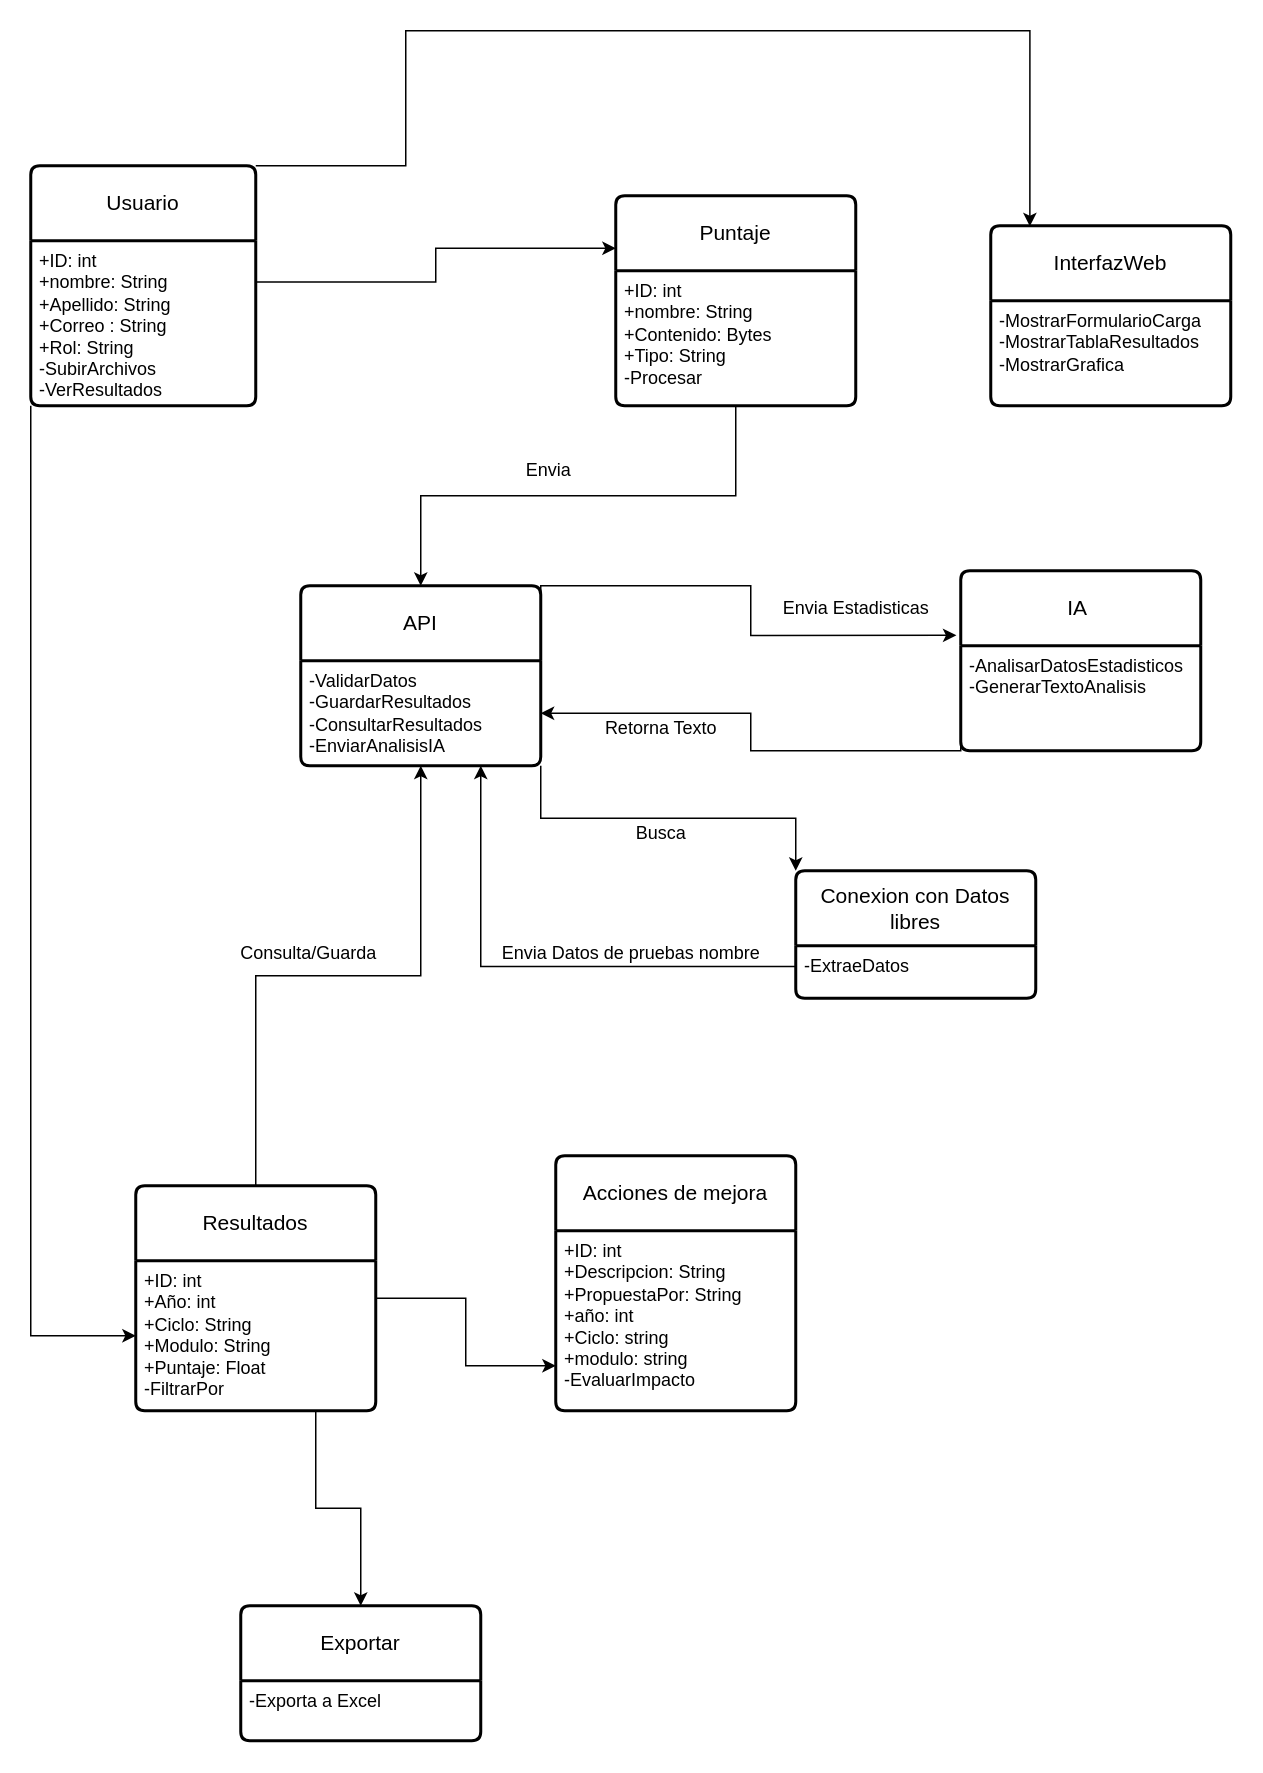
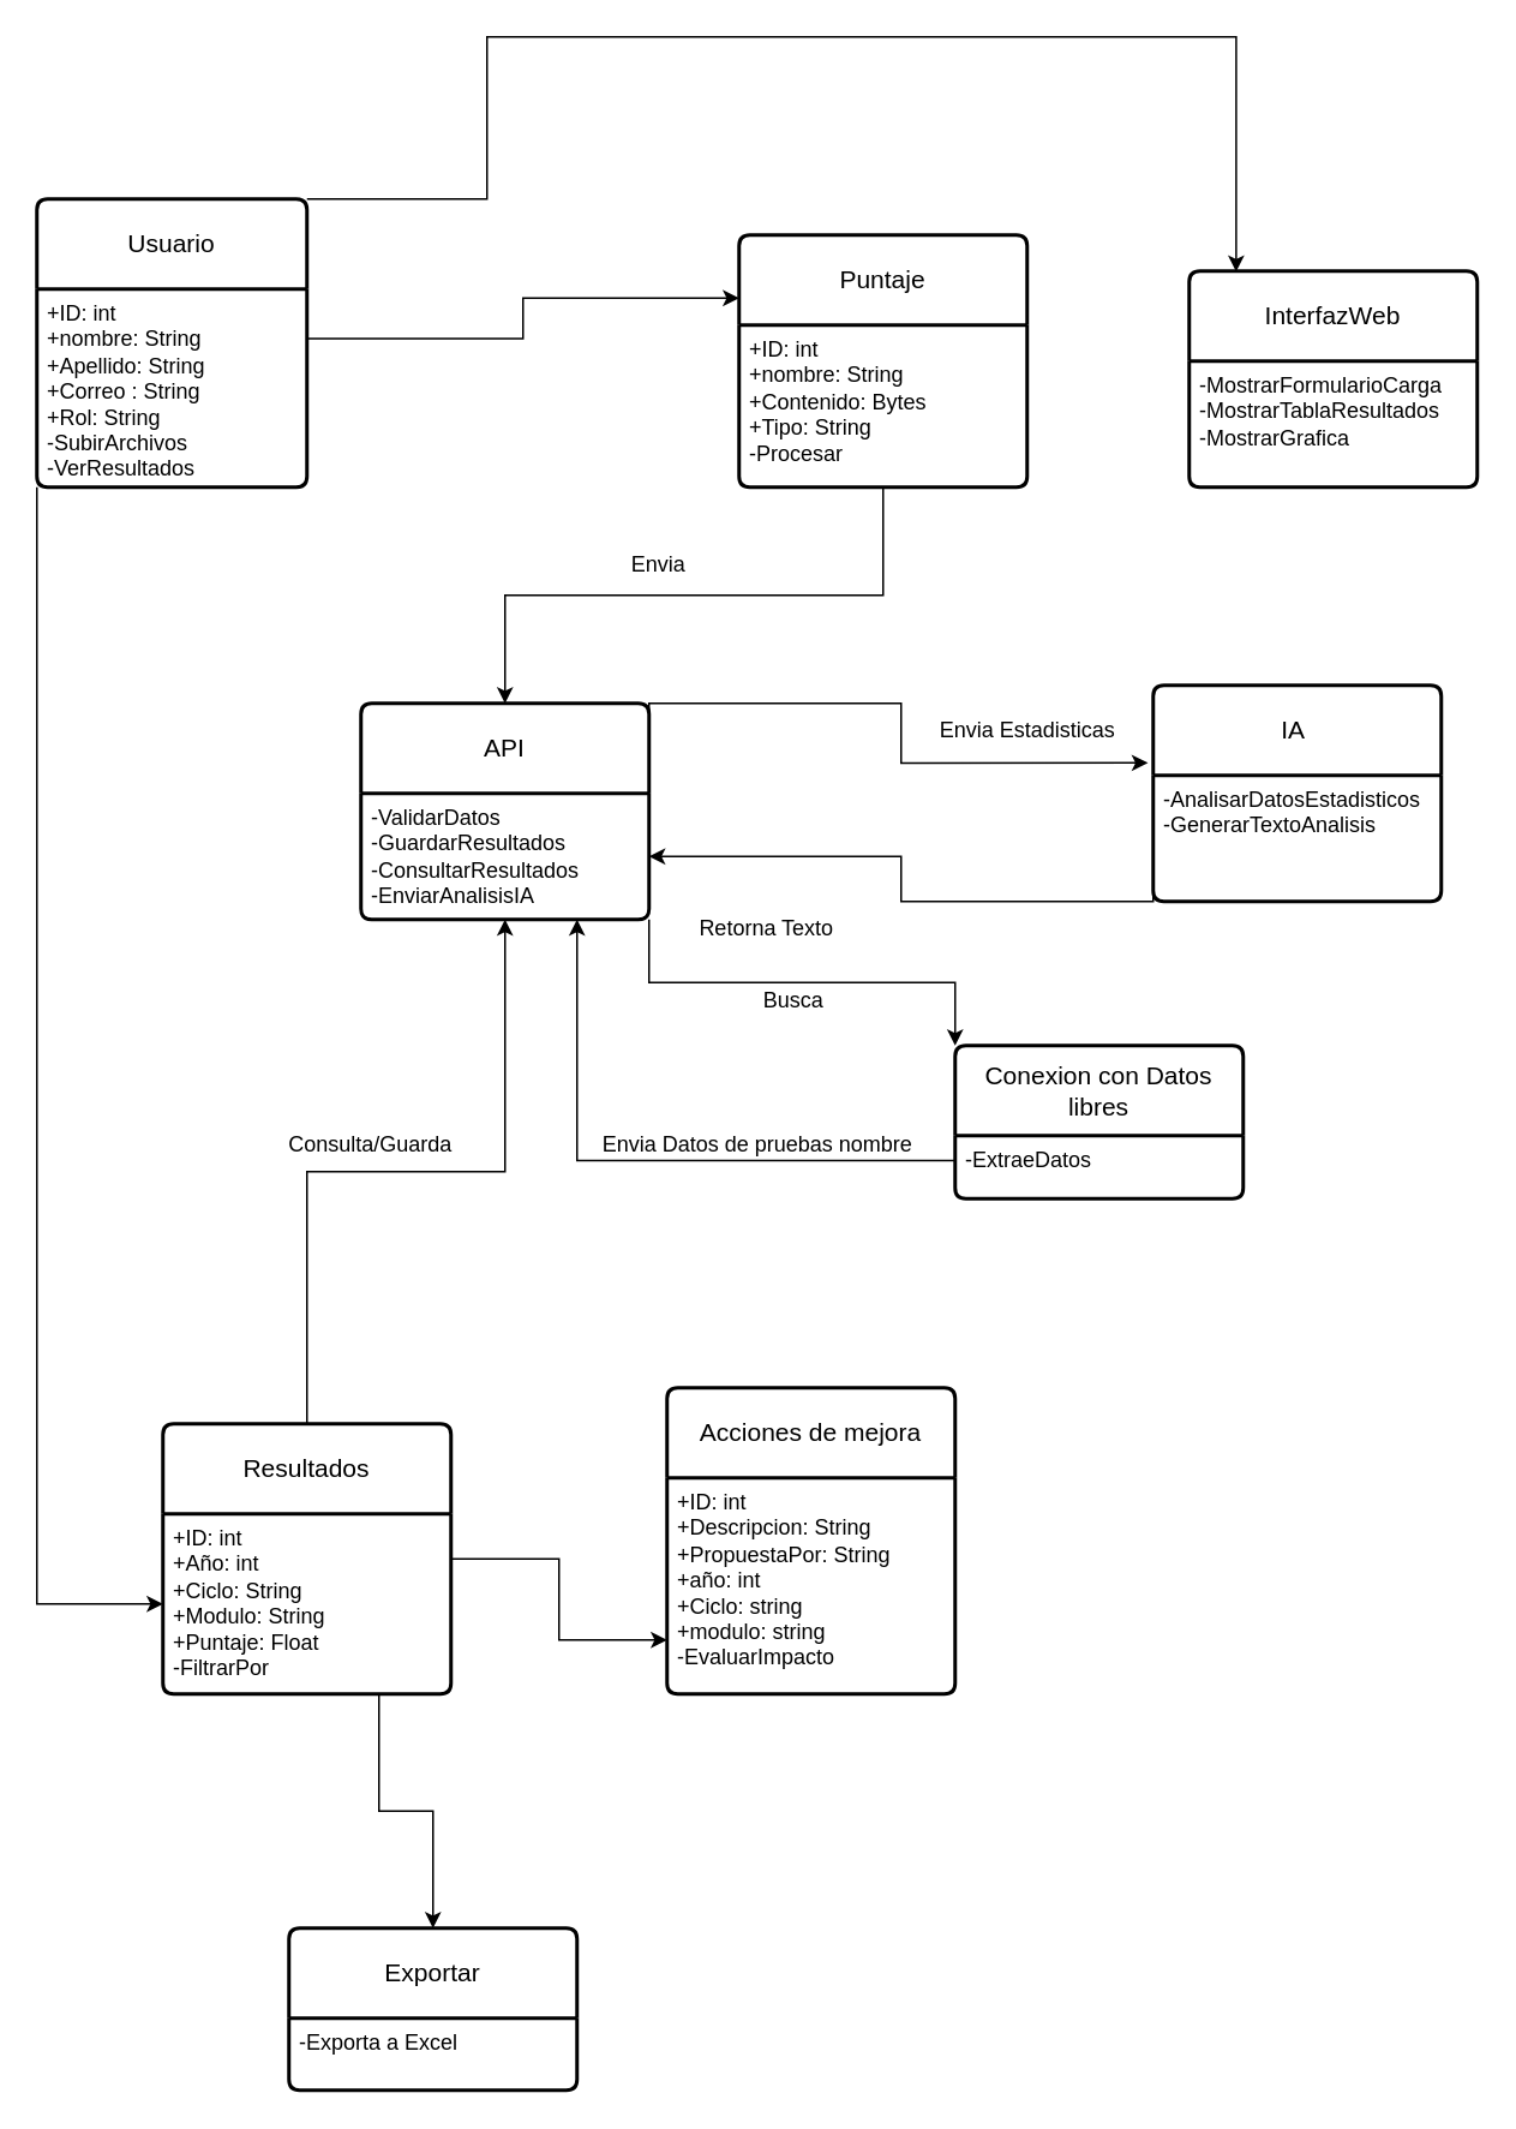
  <mxCell id="0" />
  <mxCell id="1" parent="0" />
  <mxCell id="2" value="Usuario" style="swimlane;childLayout=stackLayout;horizontal=1;startSize=50;horizontalStack=0;rounded=1;fontSize=14;fontStyle=0;strokeWidth=2;resizeParent=0;resizeLast=1;shadow=0;dashed=0;align=center;arcSize=4;whiteSpace=wrap;html=1;" vertex="1" parent="1"><mxGeometry x="20" y="110" width="150" height="160" as="geometry"><mxRectangle x="40" y="200" width="90" height="50" as="alternateBounds" /></mxGeometry></mxCell>
  <mxCell id="3" value="+ID: int&lt;div&gt;+nombre: String&lt;/div&gt;&lt;div&gt;+Apellido: String&lt;/div&gt;&lt;div&gt;+Correo : String&lt;/div&gt;&lt;div&gt;+Rol: String&lt;/div&gt;&lt;div&gt;-SubirArchivos&lt;/div&gt;&lt;div&gt;-VerResultados&lt;/div&gt;" style="align=left;strokeColor=none;fillColor=none;spacingLeft=4;spacingRight=4;fontSize=12;verticalAlign=top;resizable=0;rotatable=0;part=1;html=1;whiteSpace=wrap;" vertex="1" parent="2"><mxGeometry y="50" width="150" height="110" as="geometry" /></mxCell>
  <mxCell id="4" value="Puntaje" style="swimlane;childLayout=stackLayout;horizontal=1;startSize=50;horizontalStack=0;rounded=1;fontSize=14;fontStyle=0;strokeWidth=2;resizeParent=0;resizeLast=1;shadow=0;dashed=0;align=center;arcSize=4;whiteSpace=wrap;html=1;" vertex="1" parent="1"><mxGeometry x="410" y="130" width="160" height="140" as="geometry"><mxRectangle x="430" y="220" width="90" height="50" as="alternateBounds" /></mxGeometry></mxCell>
  <mxCell id="5" value="+ID: int&lt;div&gt;+nombre: String&lt;/div&gt;&lt;div&gt;+Contenido: Bytes&lt;/div&gt;&lt;div&gt;+Tipo: String&lt;/div&gt;&lt;div&gt;-Procesar&lt;/div&gt;" style="align=left;strokeColor=none;fillColor=none;spacingLeft=4;spacingRight=4;fontSize=12;verticalAlign=top;resizable=0;rotatable=0;part=1;html=1;whiteSpace=wrap;" vertex="1" parent="4"><mxGeometry y="50" width="160" height="90" as="geometry" /></mxCell>
  <mxCell id="6" value="InterfazWeb" style="swimlane;childLayout=stackLayout;horizontal=1;startSize=50;horizontalStack=0;rounded=1;fontSize=14;fontStyle=0;strokeWidth=2;resizeParent=0;resizeLast=1;shadow=0;dashed=0;align=center;arcSize=4;whiteSpace=wrap;html=1;" vertex="1" parent="1"><mxGeometry x="660" y="150" width="160" height="120" as="geometry"><mxRectangle x="680" y="240" width="120" height="50" as="alternateBounds" /></mxGeometry></mxCell>
  <mxCell id="7" value="-MostrarFormularioCarga&lt;div&gt;-MostrarTablaResultados&lt;/div&gt;&lt;div&gt;-MostrarGrafica&lt;/div&gt;" style="align=left;strokeColor=none;fillColor=none;spacingLeft=4;spacingRight=4;fontSize=12;verticalAlign=top;resizable=0;rotatable=0;part=1;html=1;whiteSpace=wrap;" vertex="1" parent="6"><mxGeometry y="50" width="160" height="70" as="geometry" /></mxCell>
  <mxCell id="8" value="API" style="swimlane;childLayout=stackLayout;horizontal=1;startSize=50;horizontalStack=0;rounded=1;fontSize=14;fontStyle=0;strokeWidth=2;resizeParent=0;resizeLast=1;shadow=0;dashed=0;align=center;arcSize=4;whiteSpace=wrap;html=1;" vertex="1" parent="1"><mxGeometry x="200" y="390" width="160" height="120" as="geometry"><mxRectangle x="220" y="480" width="60" height="50" as="alternateBounds" /></mxGeometry></mxCell>
  <mxCell id="9" value="-ValidarDatos&lt;div&gt;-GuardarResultados&lt;/div&gt;&lt;div&gt;-ConsultarResultados&lt;/div&gt;&lt;div&gt;-EnviarAnalisisIA&lt;/div&gt;" style="align=left;strokeColor=none;fillColor=none;spacingLeft=4;spacingRight=4;fontSize=12;verticalAlign=top;resizable=0;rotatable=0;part=1;html=1;whiteSpace=wrap;" vertex="1" parent="8"><mxGeometry y="50" width="160" height="70" as="geometry" /></mxCell>
  <mxCell id="10" value="IA&amp;nbsp;" style="swimlane;childLayout=stackLayout;horizontal=1;startSize=50;horizontalStack=0;rounded=1;fontSize=14;fontStyle=0;strokeWidth=2;resizeParent=0;resizeLast=1;shadow=0;dashed=0;align=center;arcSize=4;whiteSpace=wrap;html=1;" vertex="1" parent="1"><mxGeometry x="640" y="380" width="160" height="120" as="geometry"><mxRectangle x="660" y="470" width="60" height="50" as="alternateBounds" /></mxGeometry></mxCell>
  <mxCell id="11" value="-AnalisarDatosEstadisticos&lt;div&gt;-GenerarTextoAnalisis&lt;/div&gt;" style="align=left;strokeColor=none;fillColor=none;spacingLeft=4;spacingRight=4;fontSize=12;verticalAlign=top;resizable=0;rotatable=0;part=1;html=1;whiteSpace=wrap;" vertex="1" parent="10"><mxGeometry y="50" width="160" height="70" as="geometry" /></mxCell>
  <mxCell id="12" style="edgeStyle=orthogonalEdgeStyle;rounded=0;orthogonalLoop=1;jettySize=auto;html=1;exitX=0.5;exitY=0;exitDx=0;exitDy=0;entryX=0.5;entryY=1;entryDx=0;entryDy=0;" edge="1" parent="1" source="13" target="9"><mxGeometry relative="1" as="geometry" /></mxCell>
  <mxCell id="13" value="Resultados" style="swimlane;childLayout=stackLayout;horizontal=1;startSize=50;horizontalStack=0;rounded=1;fontSize=14;fontStyle=0;strokeWidth=2;resizeParent=0;resizeLast=1;shadow=0;dashed=0;align=center;arcSize=4;whiteSpace=wrap;html=1;" vertex="1" parent="1"><mxGeometry x="90" y="790" width="160" height="150" as="geometry"><mxRectangle x="110" y="880" width="110" height="50" as="alternateBounds" /></mxGeometry></mxCell>
  <mxCell id="14" value="+ID: int&lt;div&gt;+Año: int&lt;/div&gt;&lt;div&gt;+Ciclo: String&lt;/div&gt;&lt;div&gt;+Modulo: String&lt;/div&gt;&lt;div&gt;+Puntaje: Float&lt;/div&gt;&lt;div&gt;-FiltrarPor&lt;/div&gt;" style="align=left;strokeColor=none;fillColor=none;spacingLeft=4;spacingRight=4;fontSize=12;verticalAlign=top;resizable=0;rotatable=0;part=1;html=1;whiteSpace=wrap;" vertex="1" parent="13"><mxGeometry y="50" width="160" height="100" as="geometry" /></mxCell>
  <mxCell id="15" value="Acciones de mejora" style="swimlane;childLayout=stackLayout;horizontal=1;startSize=50;horizontalStack=0;rounded=1;fontSize=14;fontStyle=0;strokeWidth=2;resizeParent=0;resizeLast=1;shadow=0;dashed=0;align=center;arcSize=4;whiteSpace=wrap;html=1;" vertex="1" parent="1"><mxGeometry x="370" y="770" width="160" height="170" as="geometry"><mxRectangle x="390" y="860" width="160" height="50" as="alternateBounds" /></mxGeometry></mxCell>
  <mxCell id="16" value="+ID: int&lt;div&gt;+Descripcion: String&lt;/div&gt;&lt;div&gt;+PropuestaPor: String&lt;/div&gt;&lt;div&gt;+año: int&lt;/div&gt;&lt;div&gt;+Ciclo: string&lt;/div&gt;&lt;div&gt;+modulo: string&lt;/div&gt;&lt;div&gt;-EvaluarImpacto&lt;/div&gt;" style="align=left;strokeColor=none;fillColor=none;spacingLeft=4;spacingRight=4;fontSize=12;verticalAlign=top;resizable=0;rotatable=0;part=1;html=1;whiteSpace=wrap;" vertex="1" parent="15"><mxGeometry y="50" width="160" height="120" as="geometry" /></mxCell>
  <mxCell id="17" style="edgeStyle=orthogonalEdgeStyle;rounded=0;orthogonalLoop=1;jettySize=auto;html=1;exitX=1;exitY=0;exitDx=0;exitDy=0;entryX=0.163;entryY=0.003;entryDx=0;entryDy=0;entryPerimeter=0;" edge="1" parent="1" source="2" target="6"><mxGeometry relative="1" as="geometry"><Array as="points"><mxPoint x="270" y="20" /><mxPoint x="686" y="20" /></Array></mxGeometry></mxCell>
  <mxCell id="18" style="edgeStyle=orthogonalEdgeStyle;rounded=0;orthogonalLoop=1;jettySize=auto;html=1;exitX=1;exitY=0.25;exitDx=0;exitDy=0;entryX=0;entryY=0.25;entryDx=0;entryDy=0;" edge="1" parent="1" source="3" target="4"><mxGeometry relative="1" as="geometry" /></mxCell>
  <mxCell id="19" style="edgeStyle=orthogonalEdgeStyle;rounded=0;orthogonalLoop=1;jettySize=auto;html=1;exitX=0.5;exitY=1;exitDx=0;exitDy=0;entryX=0.5;entryY=0;entryDx=0;entryDy=0;" edge="1" parent="1" source="5" target="8"><mxGeometry relative="1" as="geometry" /></mxCell>
  <mxCell id="20" value="Envia" style="text;html=1;align=center;verticalAlign=middle;resizable=0;points=[];autosize=1;strokeColor=none;fillColor=none;" vertex="1" parent="1"><mxGeometry x="340" y="298" width="50" height="30" as="geometry" /></mxCell>
  <mxCell id="21" style="edgeStyle=orthogonalEdgeStyle;rounded=0;orthogonalLoop=1;jettySize=auto;html=1;exitX=1;exitY=0.5;exitDx=0;exitDy=0;entryX=-0.018;entryY=0.359;entryDx=0;entryDy=0;entryPerimeter=0;" edge="1" parent="1" source="9" target="10"><mxGeometry relative="1" as="geometry"><Array as="points"><mxPoint x="360" y="390" /><mxPoint x="500" y="390" /><mxPoint x="500" y="423" /></Array></mxGeometry></mxCell>
  <mxCell id="22" value="Envia Estadisticas" style="text;html=1;align=center;verticalAlign=middle;resizable=0;points=[];autosize=1;strokeColor=none;fillColor=none;" vertex="1" parent="1"><mxGeometry x="510" y="390" width="120" height="30" as="geometry" /></mxCell>
- <mxCell id="23" value="Retorna Texto" style="text;html=1;align=center;verticalAlign=middle;resizable=0;points=[];autosize=1;strokeColor=none;fillColor=none;" vertex="1" parent="1"><mxGeometry x="390" y="470" width="100" height="30" as="geometry" /></mxCell>
+ <mxCell id="23" value="Retorna Texto" style="text;html=1;align=center;verticalAlign=middle;resizable=0;points=[];autosize=1;strokeColor=none;fillColor=none;" vertex="1" parent="1"><mxGeometry x="375" y="500" width="100" height="30" as="geometry" /></mxCell>
  <mxCell id="24" style="edgeStyle=orthogonalEdgeStyle;rounded=0;orthogonalLoop=1;jettySize=auto;html=1;exitX=0;exitY=0.75;exitDx=0;exitDy=0;entryX=1;entryY=0.5;entryDx=0;entryDy=0;" edge="1" parent="1" source="11" target="9"><mxGeometry relative="1" as="geometry"><Array as="points"><mxPoint x="640" y="500" /><mxPoint x="500" y="500" /><mxPoint x="500" y="475" /></Array></mxGeometry></mxCell>
  <mxCell id="25" style="edgeStyle=orthogonalEdgeStyle;rounded=0;orthogonalLoop=1;jettySize=auto;html=1;exitX=0;exitY=1;exitDx=0;exitDy=0;entryX=0;entryY=0.5;entryDx=0;entryDy=0;" edge="1" parent="1" source="3" target="14"><mxGeometry relative="1" as="geometry" /></mxCell>
  <mxCell id="26" value="Consulta/Guarda" style="text;html=1;align=center;verticalAlign=middle;resizable=0;points=[];autosize=1;strokeColor=none;fillColor=none;" vertex="1" parent="1"><mxGeometry x="150" y="620" width="110" height="30" as="geometry" /></mxCell>
  <mxCell id="27" style="edgeStyle=orthogonalEdgeStyle;rounded=0;orthogonalLoop=1;jettySize=auto;html=1;exitX=1;exitY=0.25;exitDx=0;exitDy=0;entryX=0;entryY=0.75;entryDx=0;entryDy=0;" edge="1" parent="1" source="14" target="16"><mxGeometry relative="1" as="geometry" /></mxCell>
  <mxCell id="28" value="Exportar" style="swimlane;childLayout=stackLayout;horizontal=1;startSize=50;horizontalStack=0;rounded=1;fontSize=14;fontStyle=0;strokeWidth=2;resizeParent=0;resizeLast=1;shadow=0;dashed=0;align=center;arcSize=4;whiteSpace=wrap;html=1;" vertex="1" parent="1"><mxGeometry x="160" y="1070" width="160" height="90" as="geometry"><mxRectangle x="180" y="1160" width="90" height="50" as="alternateBounds" /></mxGeometry></mxCell>
  <mxCell id="29" value="-Exporta a Excel" style="align=left;strokeColor=none;fillColor=none;spacingLeft=4;spacingRight=4;fontSize=12;verticalAlign=top;resizable=0;rotatable=0;part=1;html=1;whiteSpace=wrap;" vertex="1" parent="28"><mxGeometry y="50" width="160" height="40" as="geometry" /></mxCell>
  <mxCell id="30" style="edgeStyle=orthogonalEdgeStyle;rounded=0;orthogonalLoop=1;jettySize=auto;html=1;exitX=0;exitY=0.75;exitDx=0;exitDy=0;entryX=0.75;entryY=1;entryDx=0;entryDy=0;" edge="1" parent="1" source="31" target="9"><mxGeometry relative="1" as="geometry" /></mxCell>
  <mxCell id="31" value="Conexion con Datos libres" style="swimlane;childLayout=stackLayout;horizontal=1;startSize=50;horizontalStack=0;rounded=1;fontSize=14;fontStyle=0;strokeWidth=2;resizeParent=0;resizeLast=1;shadow=0;dashed=0;align=center;arcSize=4;whiteSpace=wrap;html=1;" vertex="1" parent="1"><mxGeometry x="530" y="580" width="160" height="85" as="geometry"><mxRectangle x="550" y="670" width="200" height="50" as="alternateBounds" /></mxGeometry></mxCell>
  <mxCell id="32" value="-ExtraeDatos" style="align=left;strokeColor=none;fillColor=none;spacingLeft=4;spacingRight=4;fontSize=12;verticalAlign=top;resizable=0;rotatable=0;part=1;html=1;whiteSpace=wrap;" vertex="1" parent="31"><mxGeometry y="50" width="160" height="35" as="geometry" /></mxCell>
  <mxCell id="33" style="edgeStyle=orthogonalEdgeStyle;rounded=0;orthogonalLoop=1;jettySize=auto;html=1;exitX=1;exitY=1;exitDx=0;exitDy=0;entryX=0;entryY=0;entryDx=0;entryDy=0;" edge="1" parent="1" source="9" target="31"><mxGeometry relative="1" as="geometry" /></mxCell>
  <mxCell id="34" style="edgeStyle=orthogonalEdgeStyle;rounded=0;orthogonalLoop=1;jettySize=auto;html=1;exitX=0.75;exitY=1;exitDx=0;exitDy=0;entryX=0.5;entryY=0;entryDx=0;entryDy=0;" edge="1" parent="1" source="14" target="28"><mxGeometry relative="1" as="geometry" /></mxCell>
  <mxCell id="35" value="Envia Datos de pruebas nombre" style="text;html=1;align=center;verticalAlign=middle;resizable=0;points=[];autosize=1;strokeColor=none;fillColor=none;" vertex="1" parent="1"><mxGeometry x="320" y="620" width="200" height="30" as="geometry" /></mxCell>
  <mxCell id="36" value="Busca" style="text;html=1;align=center;verticalAlign=middle;resizable=0;points=[];autosize=1;strokeColor=none;fillColor=none;" vertex="1" parent="1"><mxGeometry x="410" y="540" width="60" height="30" as="geometry" /></mxCell>
